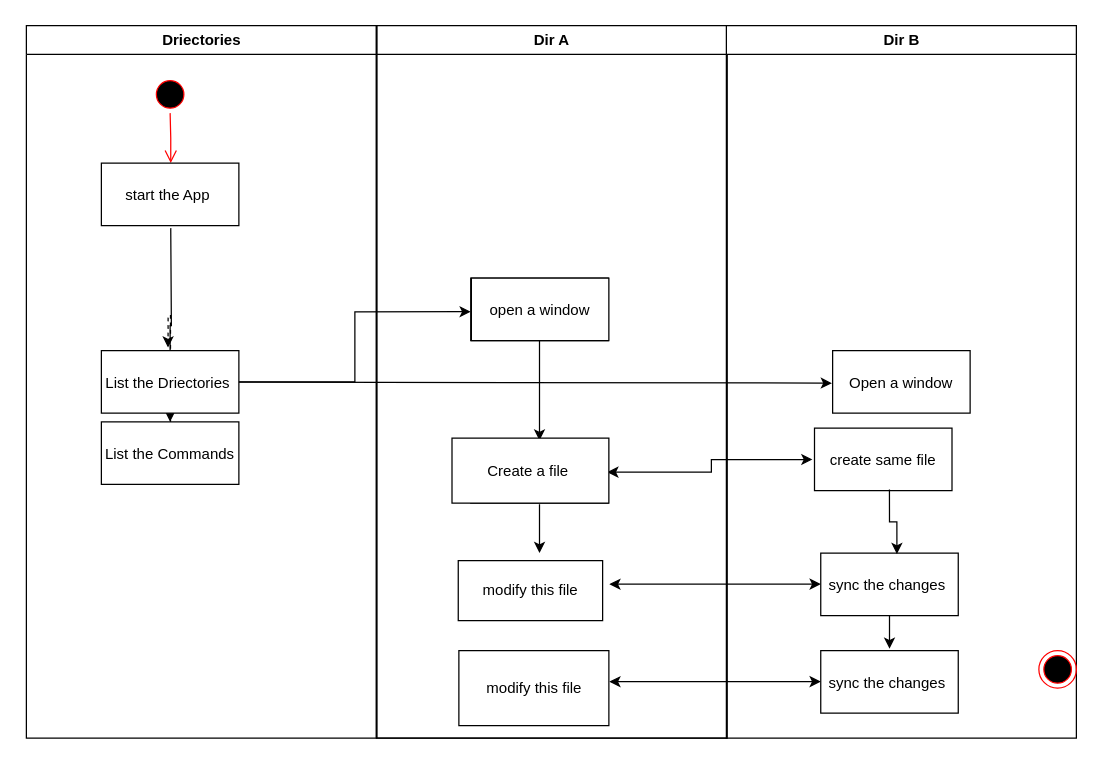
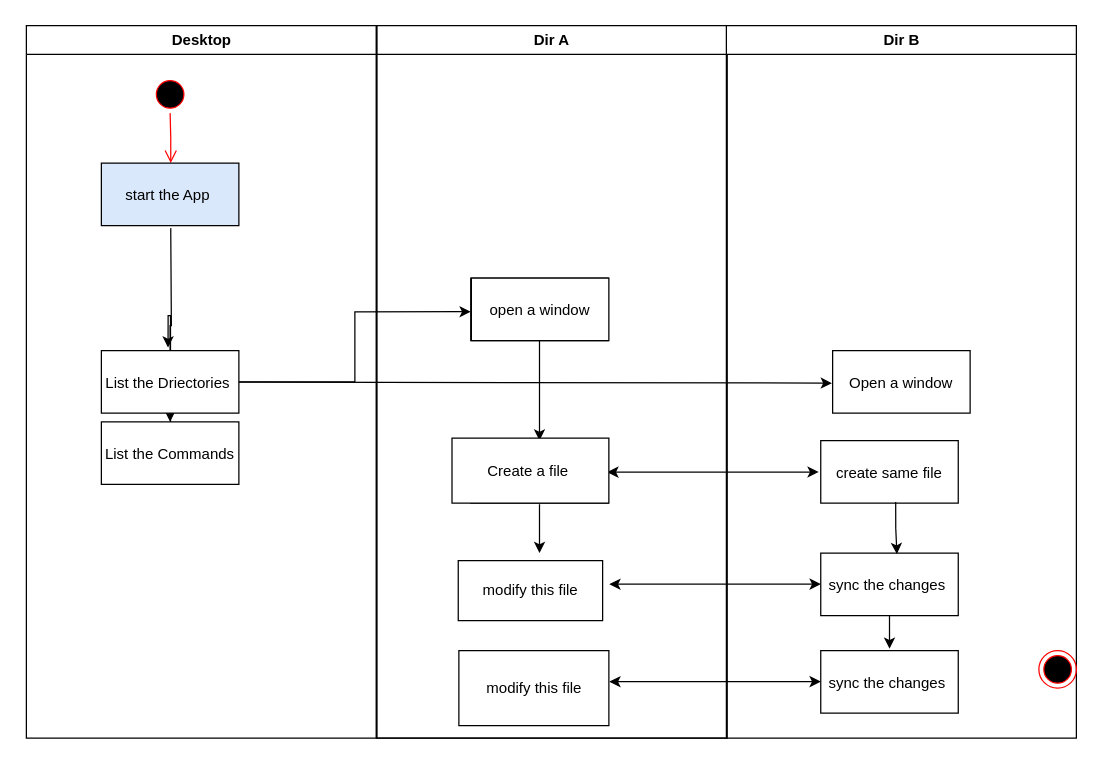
  <mxCell id="0" />
  <mxCell id="1" parent="0" />
  <mxCell id="2" style="edgeStyle=orthogonalEdgeStyle;rounded=0;orthogonalLoop=1;jettySize=auto;html=1;entryX=-0.015;entryY=0.503;entryDx=0;entryDy=0;entryPerimeter=0;exitX=0.993;exitY=0.504;exitDx=0;exitDy=0;exitPerimeter=0;endArrow=classic;endFill=1;startArrow=classic;startFill=1;" edge="1" parent="1" source="19" target="31"><mxGeometry relative="1" as="geometry"><mxPoint x="646" y="382" as="targetPoint" /><Array as="points" /></mxGeometry></mxCell>
  <mxCell id="3" style="edgeStyle=orthogonalEdgeStyle;rounded=0;orthogonalLoop=1;jettySize=auto;html=1;" edge="1" parent="1" source="16"><mxGeometry relative="1" as="geometry"><mxPoint x="431" y="352" as="targetPoint" /></mxGeometry></mxCell>
  <mxCell id="4" style="edgeStyle=orthogonalEdgeStyle;rounded=0;orthogonalLoop=1;jettySize=auto;html=1;entryX=-0.005;entryY=0.52;entryDx=0;entryDy=0;entryPerimeter=0;" edge="1" parent="1" target="30"><mxGeometry relative="1" as="geometry"><mxPoint x="145.5" y="315" as="sourcePoint" /><mxPoint x="665" y="307" as="targetPoint" /><Array as="points"><mxPoint x="145" y="305" /><mxPoint x="665" y="305" /></Array></mxGeometry></mxCell>
  <mxCell id="5" style="edgeStyle=orthogonalEdgeStyle;rounded=0;orthogonalLoop=1;jettySize=auto;html=1;entryX=0;entryY=0.537;entryDx=0;entryDy=0;entryPerimeter=0;" edge="1" parent="1" source="13" target="16"><mxGeometry relative="1" as="geometry"><mxPoint x="196" y="305" as="sourcePoint" /></mxGeometry></mxCell>
- <mxCell id="6" value="Driectories" style="swimlane;whiteSpace=wrap" parent="1" vertex="1"><mxGeometry x="20.5" y="20" width="280" height="570" as="geometry" /></mxCell>
+ <mxCell id="6" value="Desktop" style="swimlane;whiteSpace=wrap" parent="1" vertex="1"><mxGeometry x="20.5" y="20" width="280" height="570" as="geometry" /></mxCell>
  <mxCell id="7" value="" style="ellipse;shape=startState;fillColor=#000000;strokeColor=#ff0000;" parent="6" vertex="1"><mxGeometry x="100" y="40" width="30" height="30" as="geometry" /></mxCell>
  <mxCell id="8" value="" style="edgeStyle=elbowEdgeStyle;elbow=horizontal;verticalAlign=bottom;endArrow=open;endSize=8;strokeColor=#FF0000;endFill=1;rounded=0" parent="6" source="7" target="10" edge="1"><mxGeometry x="100" y="40" as="geometry"><mxPoint x="115" y="110" as="targetPoint" /></mxGeometry></mxCell>
  <mxCell id="9" style="edgeStyle=orthogonalEdgeStyle;rounded=0;orthogonalLoop=1;jettySize=auto;html=1;entryX=0.5;entryY=0;entryDx=0;entryDy=0;entryPerimeter=0;" edge="1" parent="6" target="12"><mxGeometry relative="1" as="geometry"><mxPoint x="115.5" y="162" as="sourcePoint" /></mxGeometry></mxCell>
- <mxCell id="10" value="start the App " style="" parent="6" vertex="1"><mxGeometry x="60" y="110" width="110" height="50" as="geometry" /></mxCell>
- <mxCell id="11" style="edgeStyle=orthogonalEdgeStyle;rounded=0;orthogonalLoop=1;jettySize=auto;html=1;entryX=0.485;entryY=-0.048;entryDx=0;entryDy=0;entryPerimeter=0;exitX=0.503;exitY=0.99;exitDx=0;exitDy=0;exitPerimeter=0;dashed=1;" edge="1" parent="6" source="12" target="13"><mxGeometry relative="1" as="geometry"><Array as="points"><mxPoint x="113" y="232" /></Array></mxGeometry></mxCell>
+ <mxCell id="10" value="start the App " style="fillColor=#dae8fc;" parent="6" vertex="1"><mxGeometry x="60" y="110" width="110" height="50" as="geometry" /></mxCell>
+ <mxCell id="11" style="edgeStyle=orthogonalEdgeStyle;rounded=0;orthogonalLoop=1;jettySize=auto;html=1;entryX=0.485;entryY=-0.048;entryDx=0;entryDy=0;entryPerimeter=0;exitX=0.503;exitY=0.99;exitDx=0;exitDy=0;exitPerimeter=0;" edge="1" parent="6" source="12" target="13"><mxGeometry relative="1" as="geometry"><Array as="points"><mxPoint x="113" y="232" /></Array></mxGeometry></mxCell>
  <mxCell id="12" value="List the Commands" style="" parent="6" vertex="1"><mxGeometry x="60" y="317" width="110" height="50" as="geometry" /></mxCell>
  <mxCell id="13" value="List the Driectories " style="" parent="6" vertex="1"><mxGeometry x="60" y="260" width="110" height="50" as="geometry" /></mxCell>
  <mxCell id="14" value="Dir A" style="swimlane;whiteSpace=wrap" parent="1" vertex="1"><mxGeometry x="300.5" y="20" width="280.5" height="570" as="geometry" /></mxCell>
  <mxCell id="15" value="" style="endArrow=open;strokeColor=#FF0000;endFill=1;rounded=0" parent="14" edge="1"><mxGeometry relative="1" as="geometry"><mxPoint x="75" y="220" as="targetPoint" /></mxGeometry></mxCell>
  <mxCell id="16" value="open a window" style="" parent="14" vertex="1"><mxGeometry x="75.5" y="202" width="110" height="50" as="geometry" /></mxCell>
  <mxCell id="17" value="" style="endArrow=open;strokeColor=#FF0000;endFill=1;rounded=0" parent="14" edge="1"><mxGeometry relative="1" as="geometry"><mxPoint x="150" y="245" as="targetPoint" /></mxGeometry></mxCell>
  <mxCell id="18" style="edgeStyle=orthogonalEdgeStyle;rounded=0;orthogonalLoop=1;jettySize=auto;html=1;entryX=0.542;entryY=0;entryDx=0;entryDy=0;entryPerimeter=0;startArrow=none;startFill=0;endArrow=classic;endFill=1;exitX=0.5;exitY=1.017;exitDx=0;exitDy=0;exitPerimeter=0;" edge="1" parent="14" source="19"><mxGeometry relative="1" as="geometry"><mxPoint x="130.54" y="422" as="targetPoint" /></mxGeometry></mxCell>
  <mxCell id="19" value="Create a file " style="" vertex="1" parent="14"><mxGeometry x="75.5" y="332" width="110" height="50" as="geometry" /></mxCell>
  <mxCell id="20" value="Dir A" style="swimlane;whiteSpace=wrap" vertex="1" parent="14"><mxGeometry x="0.5" width="280" height="570" as="geometry" /></mxCell>
  <mxCell id="21" value="" style="endArrow=open;strokeColor=#FF0000;endFill=1;rounded=0" edge="1" parent="20"><mxGeometry relative="1" as="geometry"><mxPoint x="75" y="220" as="targetPoint" /></mxGeometry></mxCell>
  <mxCell id="22" value="open a window" style="" vertex="1" parent="20"><mxGeometry x="75.5" y="202" width="110" height="50" as="geometry" /></mxCell>
  <mxCell id="23" value="" style="endArrow=open;strokeColor=#FF0000;endFill=1;rounded=0" edge="1" parent="20"><mxGeometry relative="1" as="geometry"><mxPoint x="150" y="245" as="targetPoint" /></mxGeometry></mxCell>
  <mxCell id="24" value="Create a file " style="" vertex="1" parent="20"><mxGeometry x="60" y="330" width="125.5" height="52" as="geometry" /></mxCell>
  <mxCell id="25" value="modify this file" style="whiteSpace=wrap;html=1;fillColor=rgb(255, 255, 255);strokeColor=rgb(0, 0, 0);fontColor=rgb(0, 0, 0);" vertex="1" parent="14"><mxGeometry x="65.5" y="428" width="115.5" height="48" as="geometry" /></mxCell>
  <mxCell id="26" value="Dir B" style="swimlane;whiteSpace=wrap" parent="1" vertex="1"><mxGeometry x="580.5" y="20" width="280" height="570" as="geometry" /></mxCell>
  <mxCell id="27" style="edgeStyle=orthogonalEdgeStyle;rounded=0;orthogonalLoop=1;jettySize=auto;html=1;entryX=0.5;entryY=-0.031;entryDx=0;entryDy=0;entryPerimeter=0;startArrow=none;startFill=0;endArrow=classic;endFill=1;" edge="1" parent="26" source="28" target="34"><mxGeometry relative="1" as="geometry" /></mxCell>
  <mxCell id="28" value="sync the changes " style="" parent="26" vertex="1"><mxGeometry x="75.5" y="422" width="110" height="50" as="geometry" /></mxCell>
  <mxCell id="29" value="" style="ellipse;shape=endState;fillColor=#000000;strokeColor=#ff0000" parent="26" vertex="1"><mxGeometry x="250" y="500" width="30" height="30" as="geometry" /></mxCell>
  <mxCell id="30" value="Open a window" style="" vertex="1" parent="26"><mxGeometry x="85" y="260" width="110" height="50" as="geometry" /></mxCell>
- <mxCell id="31" value="create same file" style="" vertex="1" parent="26"><mxGeometry x="70.5" y="322" width="110" height="50" as="geometry" /></mxCell>
+ <mxCell id="31" value="create same file" style="" vertex="1" parent="26"><mxGeometry x="75.5" y="332" width="110" height="50" as="geometry" /></mxCell>
  <mxCell id="32" style="edgeStyle=orthogonalEdgeStyle;rounded=0;orthogonalLoop=1;jettySize=auto;html=1;entryX=-0.015;entryY=0.503;entryDx=0;entryDy=0;entryPerimeter=0;exitX=0.993;exitY=0.504;exitDx=0;exitDy=0;exitPerimeter=0;endArrow=classic;endFill=1;startArrow=classic;startFill=1;" edge="1" parent="26"><mxGeometry relative="1" as="geometry"><mxPoint x="-93.62" y="446.84" as="sourcePoint" /><mxPoint x="75.5" y="446.79" as="targetPoint" /><Array as="points" /></mxGeometry></mxCell>
  <mxCell id="33" value="modify this file" style="whiteSpace=wrap;html=1;fillColor=rgb(255, 255, 255);strokeColor=rgb(0, 0, 0);fontColor=rgb(0, 0, 0);" vertex="1" parent="26"><mxGeometry x="-214" y="500" width="120" height="60" as="geometry" /></mxCell>
  <mxCell id="34" value="sync the changes " style="" vertex="1" parent="26"><mxGeometry x="75.5" y="500" width="110" height="50" as="geometry" /></mxCell>
  <mxCell id="35" style="edgeStyle=orthogonalEdgeStyle;rounded=0;orthogonalLoop=1;jettySize=auto;html=1;entryX=-0.015;entryY=0.503;entryDx=0;entryDy=0;entryPerimeter=0;exitX=0.993;exitY=0.504;exitDx=0;exitDy=0;exitPerimeter=0;endArrow=classic;endFill=1;startArrow=classic;startFill=1;" edge="1" parent="26"><mxGeometry relative="1" as="geometry"><mxPoint x="-93.62" y="524.84" as="sourcePoint" /><mxPoint x="75.5" y="524.79" as="targetPoint" /><Array as="points" /></mxGeometry></mxCell>
  <mxCell id="36" style="edgeStyle=orthogonalEdgeStyle;rounded=0;orthogonalLoop=1;jettySize=auto;html=1;entryX=0.554;entryY=0.016;entryDx=0;entryDy=0;entryPerimeter=0;startArrow=none;startFill=0;endArrow=classic;endFill=1;exitX=0.545;exitY=0.982;exitDx=0;exitDy=0;exitPerimeter=0;" edge="1" parent="26" source="31" target="28"><mxGeometry relative="1" as="geometry"><mxPoint x="-139.0" y="392.85" as="sourcePoint" /><mxPoint x="-138.96" y="432" as="targetPoint" /></mxGeometry></mxCell>
